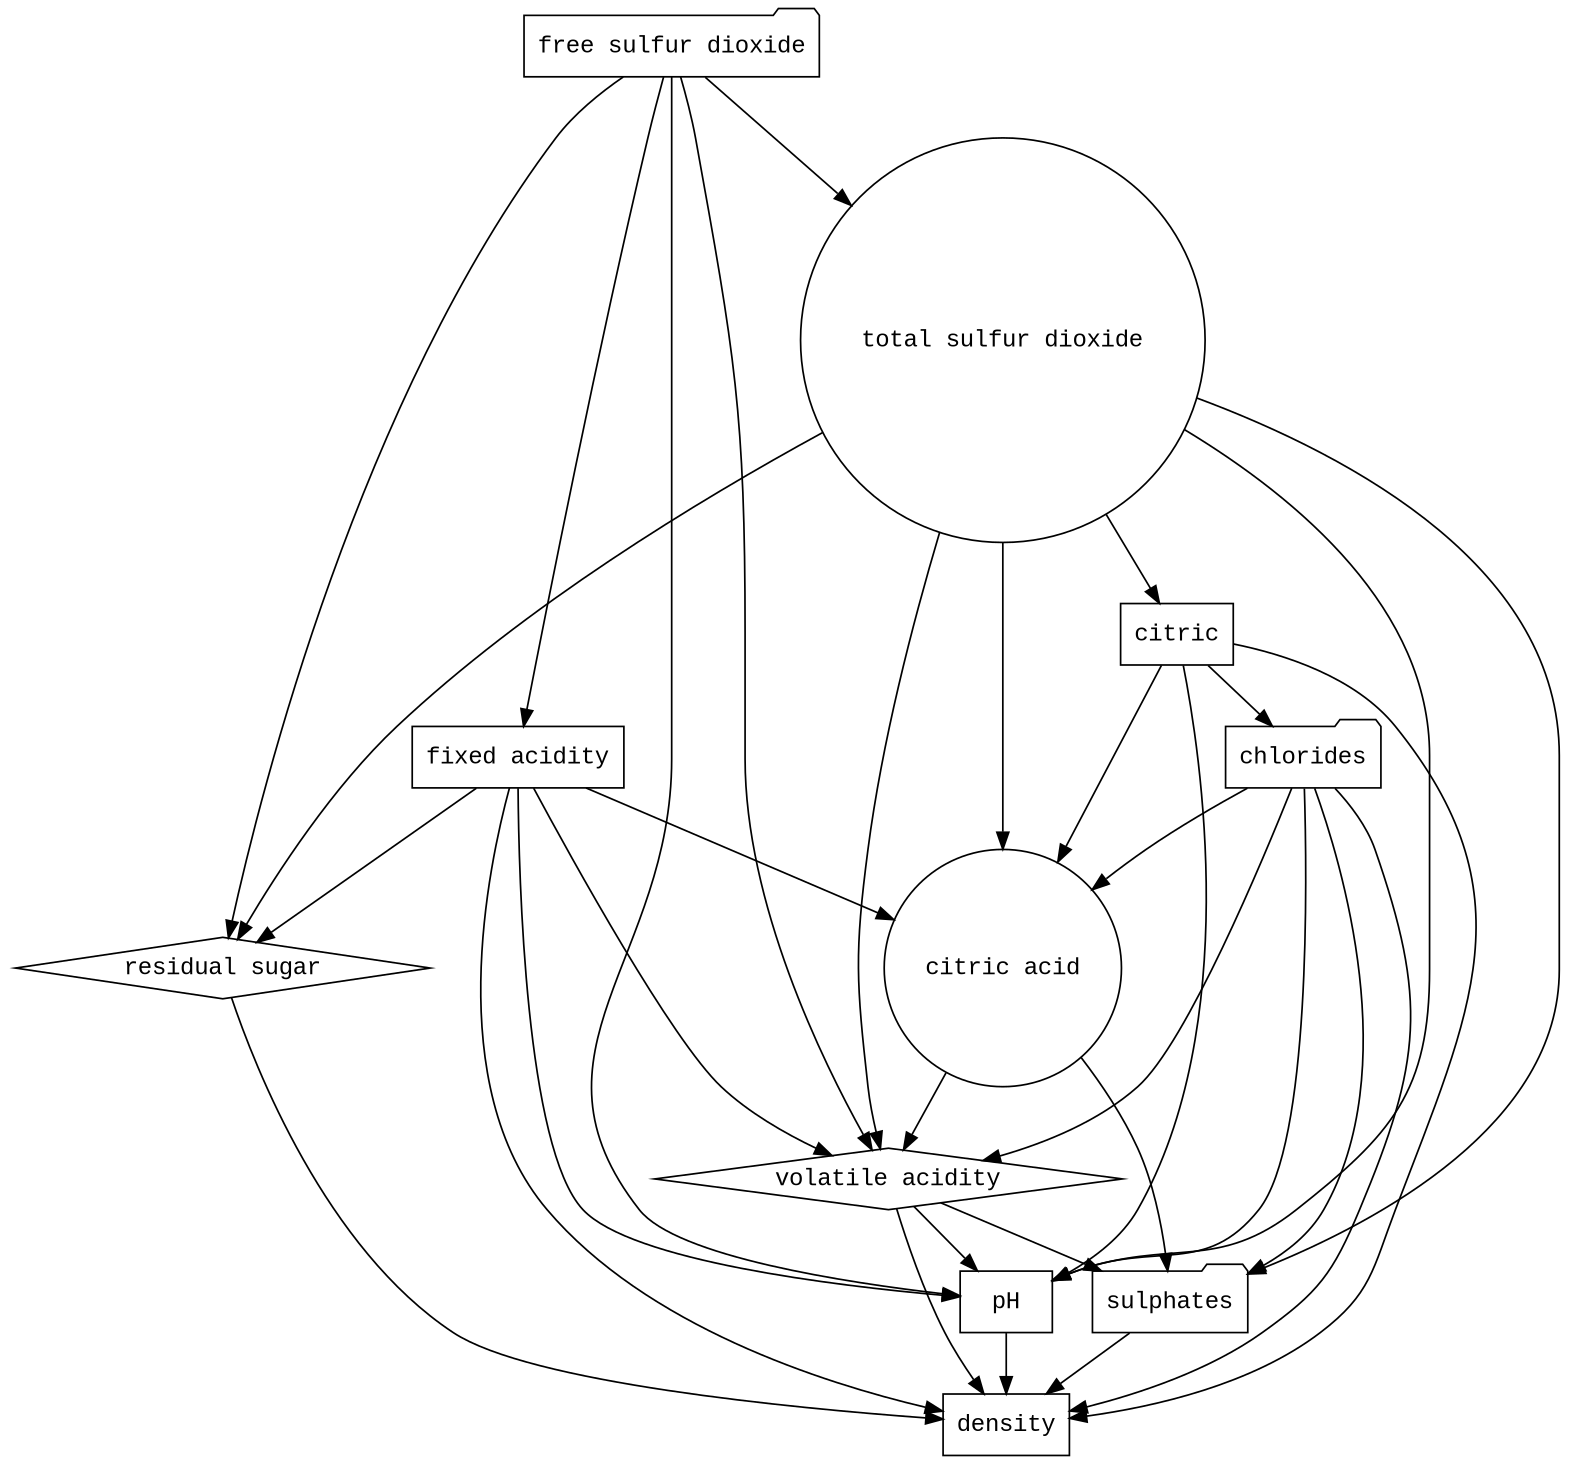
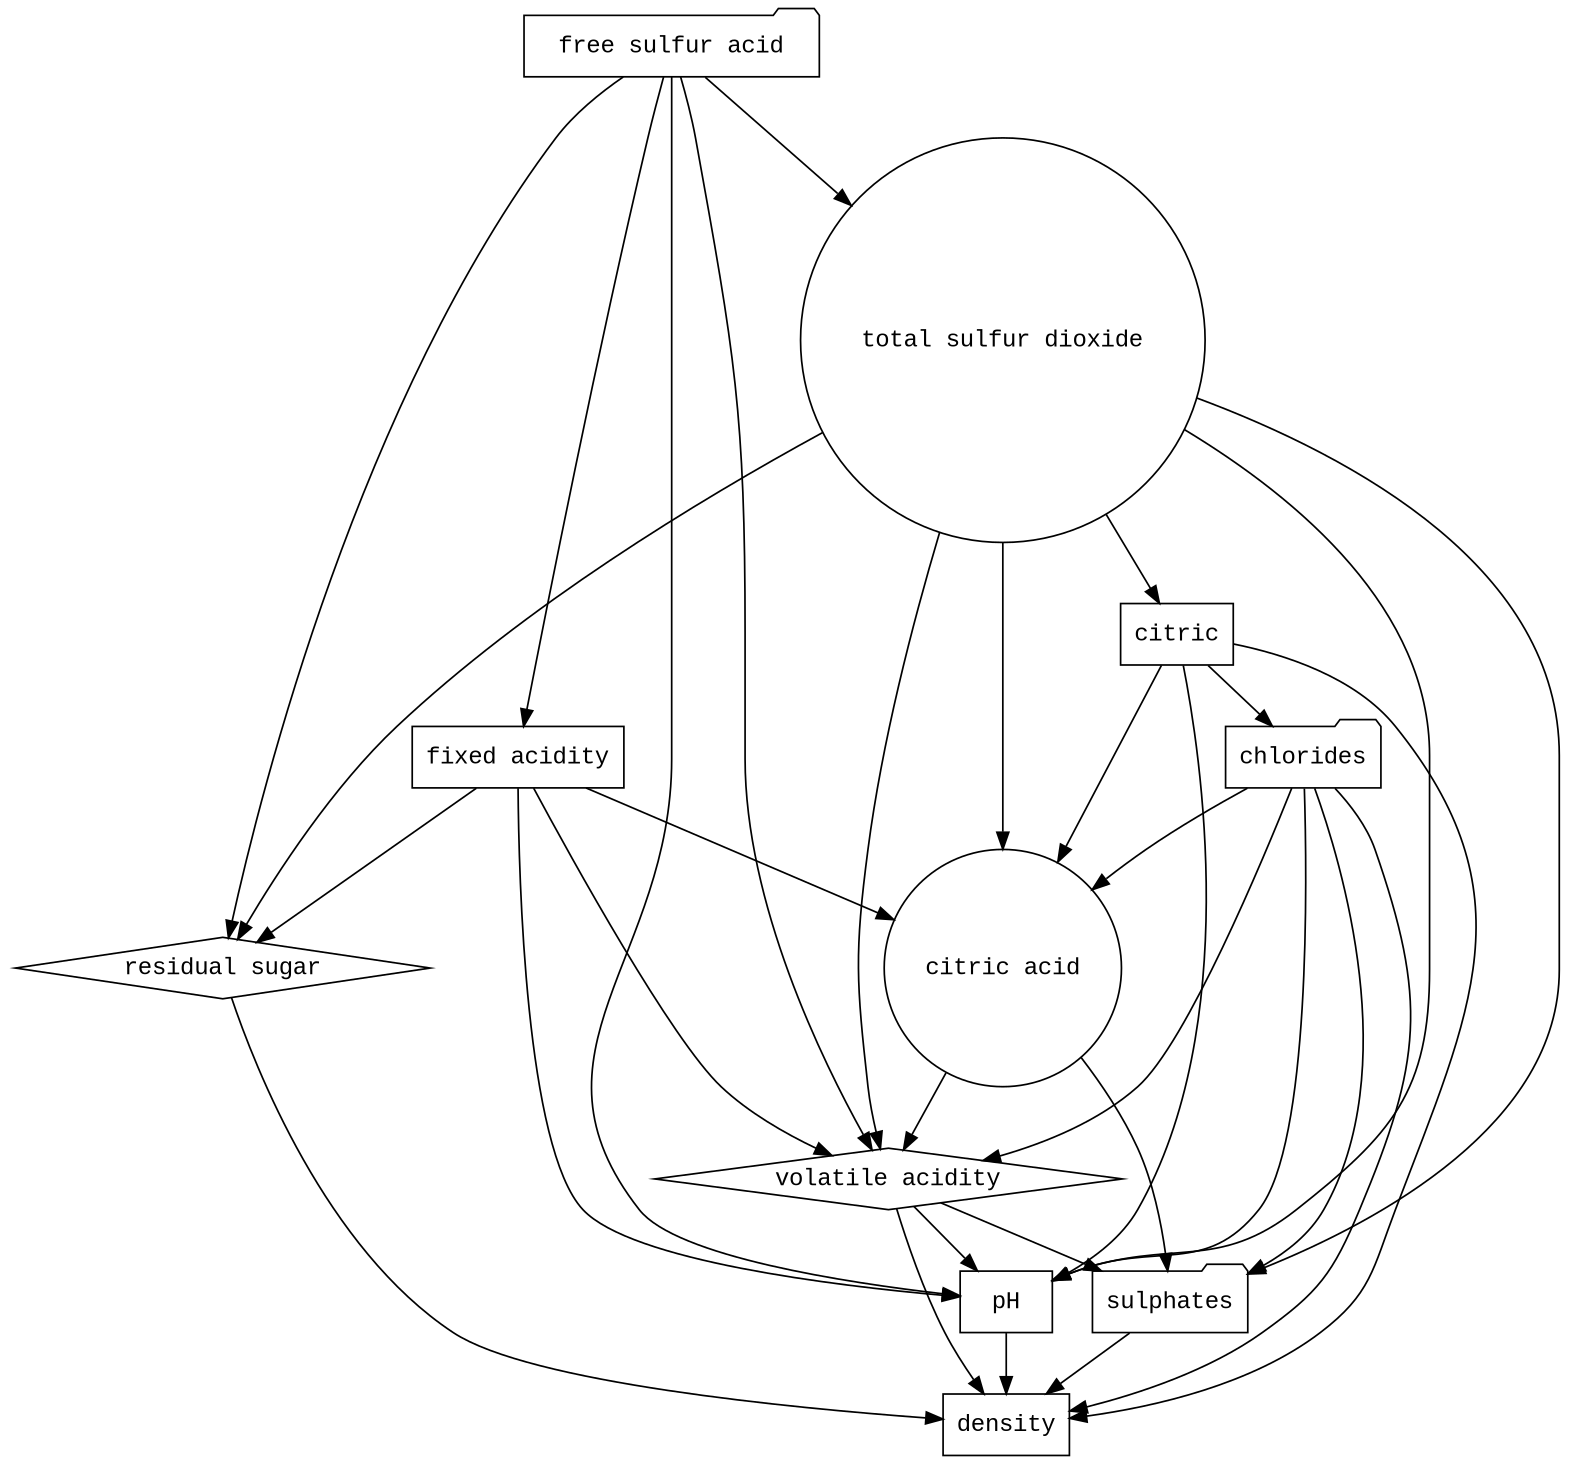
  strict digraph {
    fontname="Liberation Mono"
    node [fontname="Liberation Mono" shape=box]
    edge [fontname="Liberation Mono"]
    n1 [label="fixed acidity"]
    n2 [label="volatile acidity" shape=diamond]
    n3 [label="citric acid" shape=circle]
    n4 [label="residual sugar" shape=diamond]
    n5 [label=density]
    n6 [label=pH]
    n7 [label=sulphates shape=folder]
    n8 [label=chlorides shape=folder]
-   n9 [label="free sulfur dioxide" shape=folder]
+   n9 [label="free sulfur acid" shape=folder]
    n10 [label="total sulfur dioxide" shape=circle]
    n11 [label=citric]
    n1 -> n2
    n1 -> n3
    n1 -> n4
-   n1 -> n5
    n1 -> n6
    n2 -> n5
    n2 -> n6
    n2 -> n7
    n3 -> n2
    n3 -> n7
    n4 -> n5
    n6 -> n5
    n7 -> n5
    n8 -> n2
    n8 -> n3
    n8 -> n5
    n8 -> n6
    n8 -> n7
    n9 -> n1
    n9 -> n2
    n9 -> n4
    n9 -> n6
    n9 -> n10
    n10 -> n2
    n10 -> n3
    n10 -> n4
    n10 -> n6
    n10 -> n7
    n10 -> n11
    n11 -> n3
    n11 -> n5
    n11 -> n6
    n11 -> n8
  }
